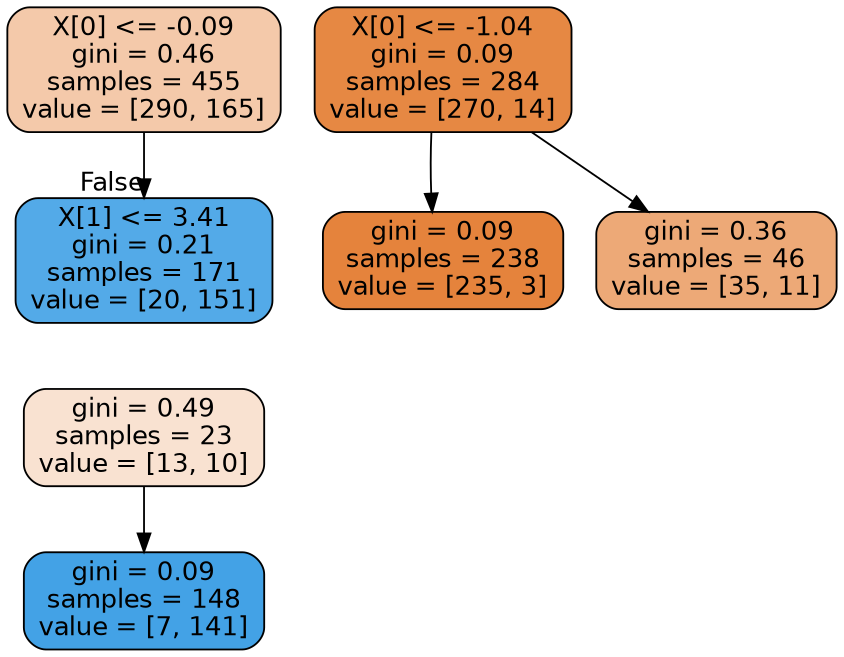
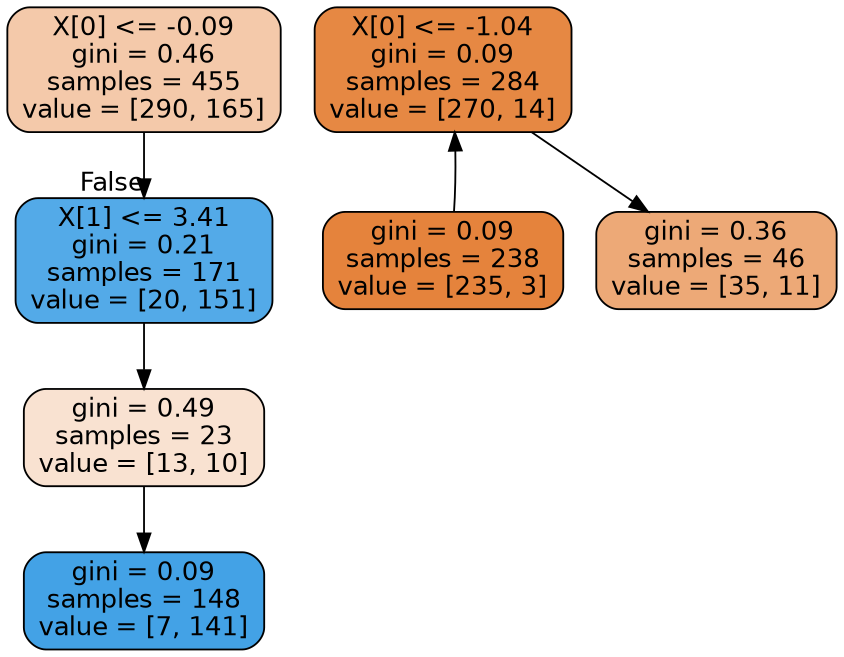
  digraph {
    node [color=black fontname=helvetica shape=box style="filled, rounded"]
    edge [fontname=helvetica]
    n1 [fillcolor="#f4c9aa" label="X[0] <= -0.09\ngini = 0.46\nsamples = 455\nvalue = [290, 165]"]
    n2 [fillcolor="#53aae8" label="X[1] <= 3.41\ngini = 0.21\nsamples = 171\nvalue = [20, 151]"]
    n3 [fillcolor="#e68843" label="X[0] <= -1.04\ngini = 0.09\nsamples = 284\nvalue = [270, 14]"]
    n4 [fillcolor="#e5833c" label="gini = 0.09\nsamples = 238\nvalue = [235, 3]"]
    n5 [fillcolor="#eda977" label="gini = 0.36\nsamples = 46\nvalue = [35, 11]"]
    n6 [fillcolor="#f9e2d1" label="gini = 0.49\nsamples = 23\nvalue = [13, 10]"]
    n7 [fillcolor="#43a2e6" label="gini = 0.09\nsamples = 148\nvalue = [7, 141]"]
    n1 -> n2 [headlabel=False labelangle=-45 labeldistance=2.5]
-   n3 -> n4
+   n2 -> n6
+   n4 -> n3
    n3 -> n5
    n6 -> n7
  }
